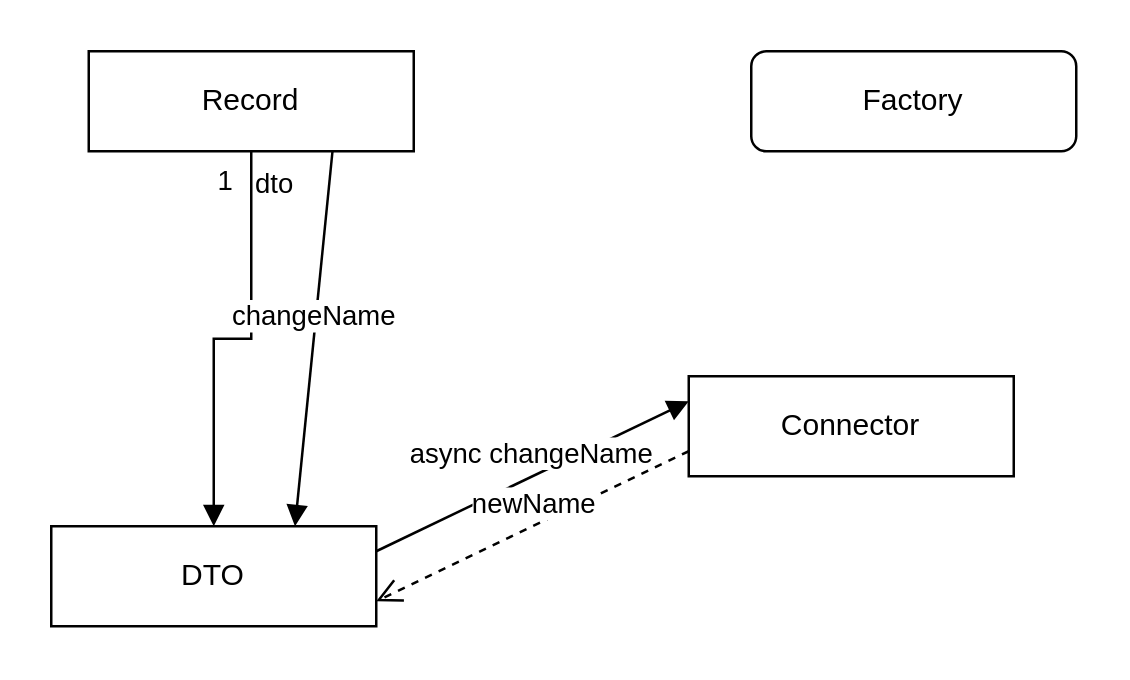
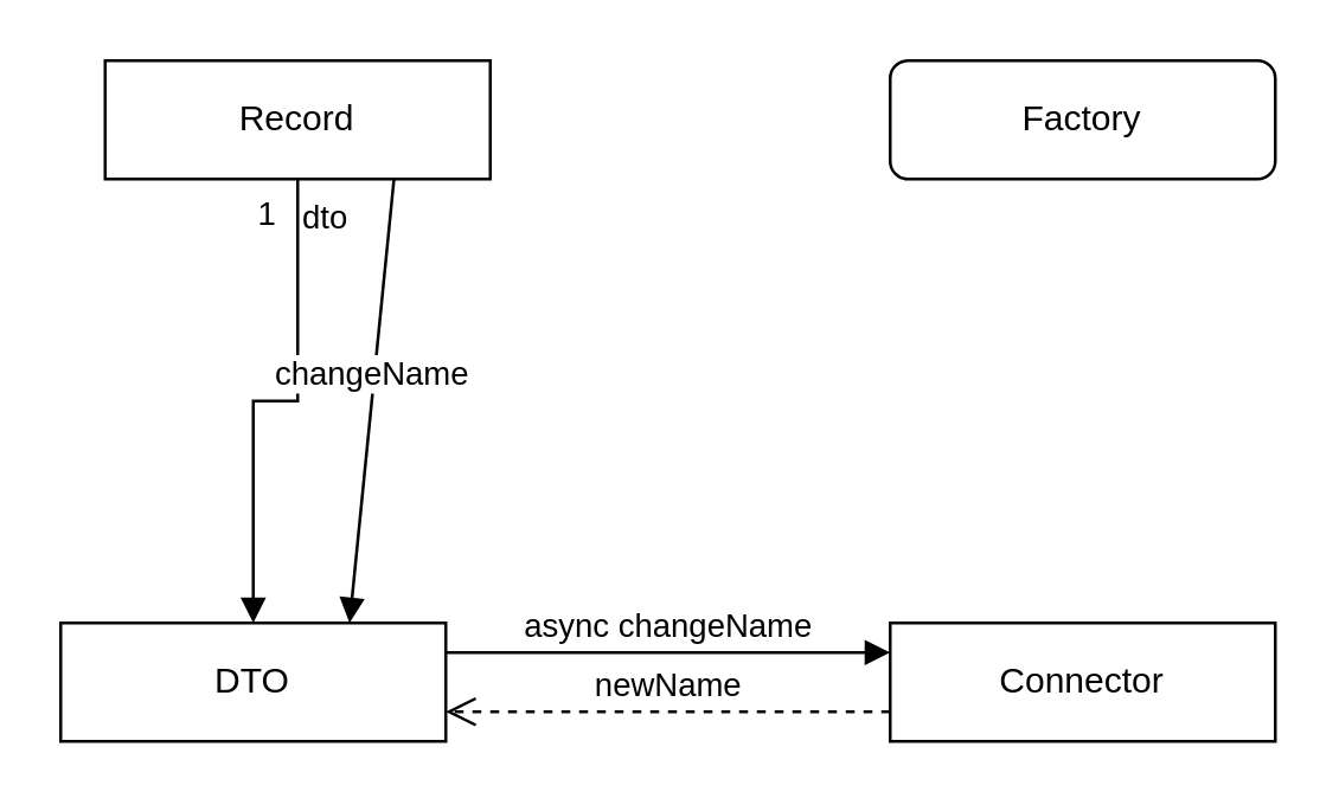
  <mxCell id="0" />
  <mxCell id="1" parent="0" />
  <mxCell id="2" value="Record" style="rounded=0;whiteSpace=wrap;html=1;" parent="1" vertex="1"><mxGeometry x="35" y="20" width="130" height="40" as="geometry" /></mxCell>
  <mxCell id="3" value="DTO" style="rounded=0;whiteSpace=wrap;html=1;" parent="1" vertex="1"><mxGeometry x="20" y="210" width="130" height="40" as="geometry" /></mxCell>
  <mxCell id="4" value="Factory" style="whiteSpace=wrap;html=1;rounded=1;" parent="1" vertex="1"><mxGeometry x="300" y="20" width="130" height="40" as="geometry" /></mxCell>
- <mxCell id="5" value="Connector" style="rounded=0;whiteSpace=wrap;html=1;" parent="1" vertex="1"><mxGeometry x="275" y="150" width="130" height="40" as="geometry" /></mxCell>
+ <mxCell id="5" value="Connector" style="rounded=0;whiteSpace=wrap;html=1;" parent="1" vertex="1"><mxGeometry x="300" y="210" width="130" height="40" as="geometry" /></mxCell>
  <mxCell id="6" value="dto" style="endArrow=block;endFill=1;html=1;edgeStyle=orthogonalEdgeStyle;align=left;verticalAlign=top;rounded=0;exitX=0.5;exitY=1;exitDx=0;exitDy=0;entryX=0.5;entryY=0;entryDx=0;entryDy=0;" parent="1" source="2" target="3" edge="1"><mxGeometry x="-1" relative="1" as="geometry"><mxPoint x="110" y="180" as="sourcePoint" /><mxPoint x="360" y="370" as="targetPoint" /></mxGeometry></mxCell>
  <mxCell id="7" value="1" style="edgeLabel;resizable=0;html=1;align=left;verticalAlign=bottom;" parent="6" connectable="0" vertex="1"><mxGeometry x="-1" relative="1" as="geometry"><mxPoint x="-15" y="20" as="offset" /></mxGeometry></mxCell>
  <mxCell id="8" value="changeName" style="html=1;verticalAlign=bottom;endArrow=block;curved=0;rounded=0;entryX=0.75;entryY=0;entryDx=0;entryDy=0;exitX=0.75;exitY=1;exitDx=0;exitDy=0;" edge="1" parent="1" source="2" target="3"><mxGeometry width="80" relative="1" as="geometry"><mxPoint x="180" y="150" as="sourcePoint" /><mxPoint x="260" y="150" as="targetPoint" /></mxGeometry></mxCell>
  <mxCell id="9" value="async changeName" style="html=1;verticalAlign=bottom;endArrow=block;curved=0;rounded=0;exitX=1;exitY=0.25;exitDx=0;exitDy=0;entryX=0;entryY=0.25;entryDx=0;entryDy=0;" edge="1" parent="1" source="3" target="5"><mxGeometry width="80" relative="1" as="geometry"><mxPoint x="180" y="150" as="sourcePoint" /><mxPoint x="260" y="150" as="targetPoint" /><mxPoint as="offset" /></mxGeometry></mxCell>
  <mxCell id="10" value="newName" style="html=1;verticalAlign=bottom;endArrow=open;dashed=1;endSize=8;curved=0;rounded=0;entryX=1;entryY=0.75;entryDx=0;entryDy=0;exitX=0;exitY=0.75;exitDx=0;exitDy=0;" edge="1" parent="1" source="5" target="3"><mxGeometry relative="1" as="geometry"><mxPoint x="260" y="150" as="sourcePoint" /><mxPoint x="180" y="150" as="targetPoint" /></mxGeometry></mxCell>
